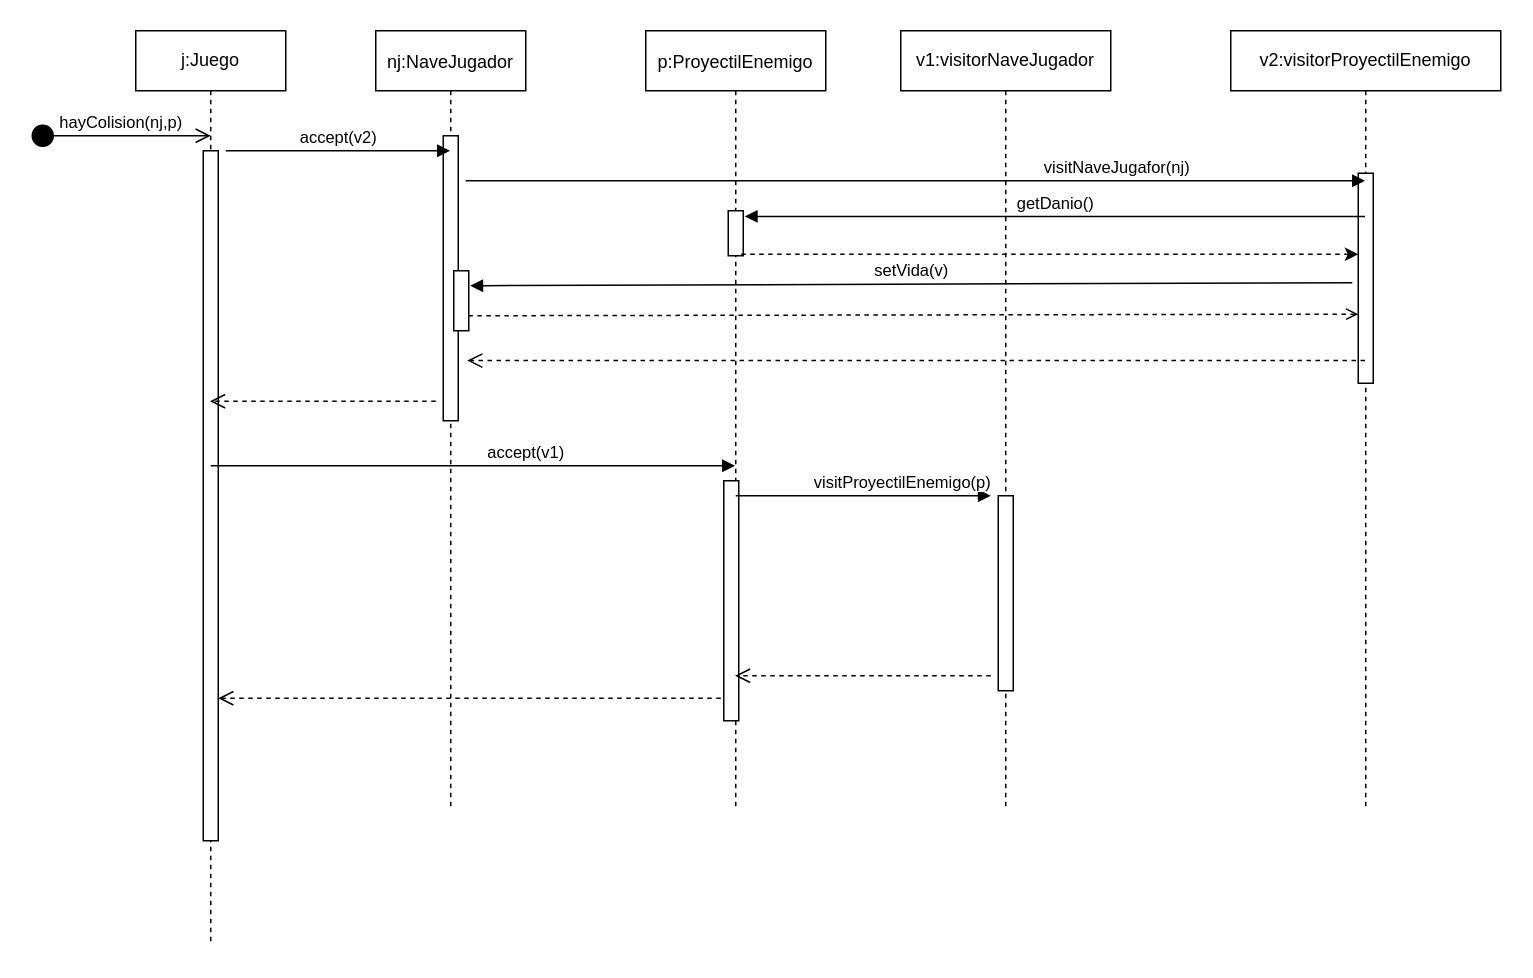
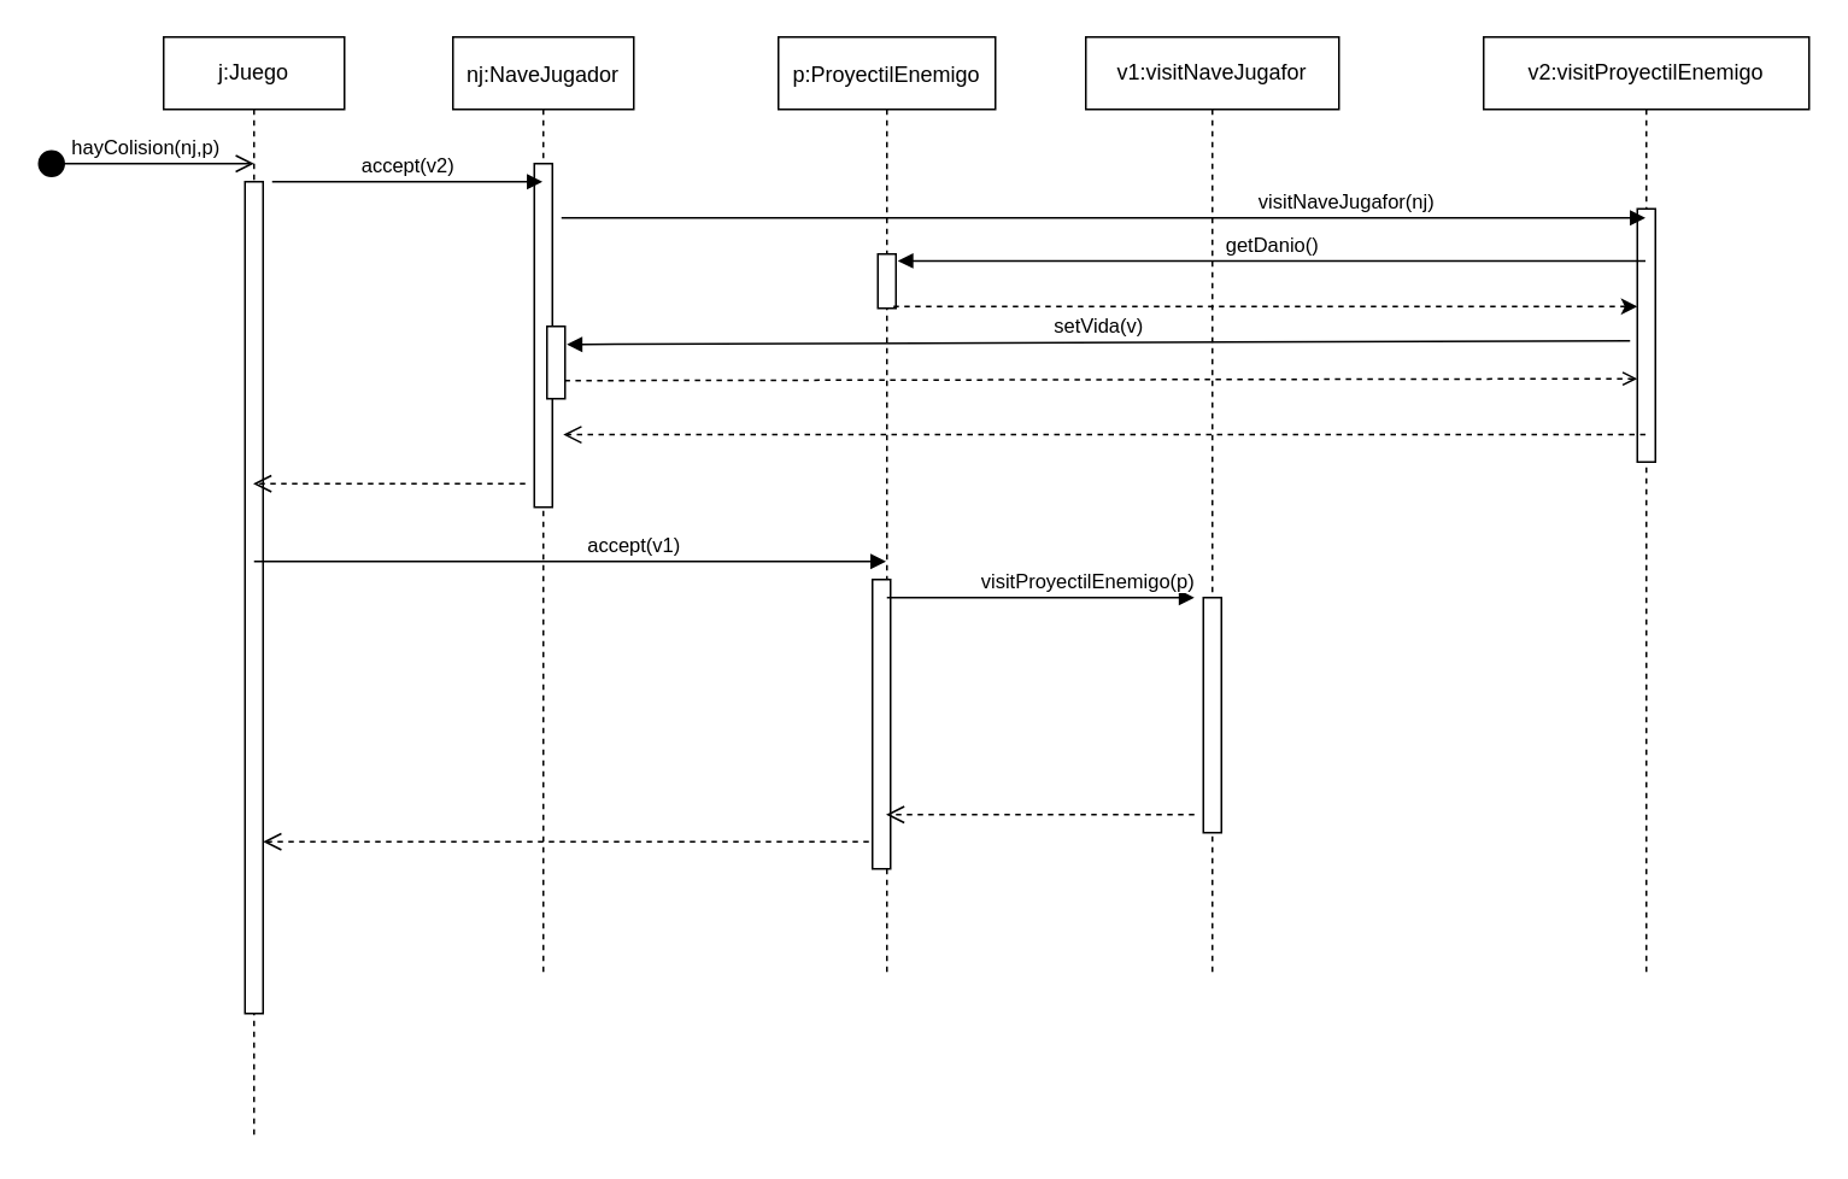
  <mxCell id="0" />
  <mxCell id="1" parent="0" />
  <mxCell id="2" value="nj:NaveJugador" style="shape=umlLifeline;perimeter=lifelinePerimeter;container=1;collapsible=0;recursiveResize=0;rounded=0;shadow=0;strokeWidth=1;" parent="1" vertex="1"><mxGeometry x="250" y="20" width="100" height="520" as="geometry" /></mxCell>
  <mxCell id="3" value="" style="points=[];perimeter=orthogonalPerimeter;rounded=0;shadow=0;strokeWidth=1;" parent="2" vertex="1"><mxGeometry x="45" y="70" width="10" height="190" as="geometry" /></mxCell>
  <mxCell id="4" value="" style="html=1;points=[];perimeter=orthogonalPerimeter;" vertex="1" parent="2"><mxGeometry x="52" y="160" width="10" height="40" as="geometry" /></mxCell>
  <mxCell id="5" value="p:ProyectilEnemigo" style="shape=umlLifeline;perimeter=lifelinePerimeter;container=1;collapsible=0;recursiveResize=0;rounded=0;shadow=0;strokeWidth=1;" parent="1" vertex="1"><mxGeometry x="430" y="20" width="120" height="520" as="geometry" /></mxCell>
  <mxCell id="6" value="" style="html=1;points=[];perimeter=orthogonalPerimeter;" parent="5" vertex="1"><mxGeometry x="52" y="300" width="10" height="160" as="geometry" /></mxCell>
  <mxCell id="7" value="" style="html=1;points=[];perimeter=orthogonalPerimeter;" vertex="1" parent="5"><mxGeometry x="55" y="120" width="10" height="30" as="geometry" /></mxCell>
  <mxCell id="8" value="j:Juego" style="shape=umlLifeline;perimeter=lifelinePerimeter;whiteSpace=wrap;html=1;container=1;collapsible=0;recursiveResize=0;outlineConnect=0;" parent="1" vertex="1"><mxGeometry x="90" y="20" width="100" height="610" as="geometry" /></mxCell>
  <mxCell id="9" value="" style="html=1;points=[];perimeter=orthogonalPerimeter;" parent="8" vertex="1"><mxGeometry x="45" y="80" width="10" height="460" as="geometry" /></mxCell>
- <mxCell id="10" value="v1:visitorNaveJugador" style="shape=umlLifeline;perimeter=lifelinePerimeter;whiteSpace=wrap;html=1;container=1;collapsible=0;recursiveResize=0;outlineConnect=0;" parent="1" vertex="1"><mxGeometry x="600" y="20" width="140" height="520" as="geometry" /></mxCell>
+ <mxCell id="10" value="v1:visitNaveJugafor" style="shape=umlLifeline;perimeter=lifelinePerimeter;whiteSpace=wrap;html=1;container=1;collapsible=0;recursiveResize=0;outlineConnect=0;" parent="1" vertex="1"><mxGeometry x="600" y="20" width="140" height="520" as="geometry" /></mxCell>
  <mxCell id="11" value="" style="html=1;points=[];perimeter=orthogonalPerimeter;" parent="10" vertex="1"><mxGeometry x="65" y="310" width="10" height="130" as="geometry" /></mxCell>
- <mxCell id="12" value="v2:visitorProyectilEnemigo" style="shape=umlLifeline;perimeter=lifelinePerimeter;whiteSpace=wrap;html=1;container=1;collapsible=0;recursiveResize=0;outlineConnect=0;" parent="1" vertex="1"><mxGeometry x="820" y="20" width="180" height="520" as="geometry" /></mxCell>
+ <mxCell id="12" value="v2:visitProyectilEnemigo" style="shape=umlLifeline;perimeter=lifelinePerimeter;whiteSpace=wrap;html=1;container=1;collapsible=0;recursiveResize=0;outlineConnect=0;" parent="1" vertex="1"><mxGeometry x="820" y="20" width="180" height="520" as="geometry" /></mxCell>
  <mxCell id="13" value="" style="html=1;points=[];perimeter=orthogonalPerimeter;" parent="12" vertex="1"><mxGeometry x="85" y="95" width="10" height="140" as="geometry" /></mxCell>
  <mxCell id="14" value="hayColision(nj,p)" style="html=1;verticalAlign=bottom;startArrow=circle;startFill=1;endArrow=open;startSize=6;endSize=8;" parent="1" edge="1"><mxGeometry width="80" relative="1" as="geometry"><mxPoint x="20" y="90" as="sourcePoint" /><mxPoint x="140" y="90" as="targetPoint" /></mxGeometry></mxCell>
  <mxCell id="15" value="accept(v2)" style="html=1;verticalAlign=bottom;endArrow=block;" parent="1" target="2" edge="1"><mxGeometry width="80" relative="1" as="geometry"><mxPoint x="150" y="100" as="sourcePoint" /><mxPoint x="230" y="100" as="targetPoint" /></mxGeometry></mxCell>
  <mxCell id="16" value="visitNaveJugafor(nj)" style="html=1;verticalAlign=bottom;endArrow=block;" parent="1" target="12" edge="1"><mxGeometry x="0.447" width="80" relative="1" as="geometry"><mxPoint x="310" y="120" as="sourcePoint" /><mxPoint x="390" y="120" as="targetPoint" /><mxPoint as="offset" /></mxGeometry></mxCell>
  <mxCell id="17" value="" style="html=1;verticalAlign=bottom;endArrow=open;dashed=1;endSize=8;" parent="1" edge="1"><mxGeometry x="0.158" y="-69" relative="1" as="geometry"><mxPoint x="290" y="267" as="sourcePoint" /><mxPoint x="139.5" y="267" as="targetPoint" /><mxPoint x="1" as="offset" /></mxGeometry></mxCell>
  <mxCell id="18" value="accept(v1)" style="html=1;verticalAlign=bottom;endArrow=block;" parent="1" target="5" edge="1"><mxGeometry x="0.202" width="80" relative="1" as="geometry"><mxPoint x="140" y="310" as="sourcePoint" /><mxPoint x="220" y="310" as="targetPoint" /><mxPoint as="offset" /></mxGeometry></mxCell>
  <mxCell id="19" value="visitProyectilEnemigo(p)" style="html=1;verticalAlign=bottom;endArrow=block;" parent="1" edge="1"><mxGeometry x="0.302" width="80" relative="1" as="geometry"><mxPoint x="490" y="330" as="sourcePoint" /><mxPoint x="660" y="330" as="targetPoint" /><mxPoint as="offset" /></mxGeometry></mxCell>
  <mxCell id="20" value="" style="html=1;verticalAlign=bottom;endArrow=open;dashed=1;endSize=8;" parent="1" edge="1"><mxGeometry relative="1" as="geometry"><mxPoint x="480" y="465" as="sourcePoint" /><mxPoint x="145" y="465" as="targetPoint" /></mxGeometry></mxCell>
  <mxCell id="21" value="" style="html=1;verticalAlign=bottom;endArrow=open;dashed=1;endSize=8;entryX=1.6;entryY=0.789;entryDx=0;entryDy=0;entryPerimeter=0;" edge="1" parent="1" source="12" target="3"><mxGeometry relative="1" as="geometry"><mxPoint x="660" y="239" as="sourcePoint" /><mxPoint x="580" y="239" as="targetPoint" /></mxGeometry></mxCell>
  <mxCell id="22" value="getDanio()" style="html=1;verticalAlign=bottom;endArrow=none;startArrow=block;startFill=1;endFill=0;exitX=1.1;exitY=0.125;exitDx=0;exitDy=0;exitPerimeter=0;" edge="1" parent="1" source="7" target="12"><mxGeometry width="80" relative="1" as="geometry"><mxPoint x="700" y="150" as="sourcePoint" /><mxPoint x="790" y="150" as="targetPoint" /></mxGeometry></mxCell>
  <mxCell id="23" value="" style="html=1;verticalAlign=bottom;endArrow=none;dashed=1;endSize=8;endFill=0;startArrow=classic;startFill=1;entryX=0.6;entryY=0.967;entryDx=0;entryDy=0;entryPerimeter=0;" edge="1" parent="1" source="13" target="7"><mxGeometry relative="1" as="geometry"><mxPoint x="650" y="170" as="sourcePoint" /><mxPoint x="570" y="170" as="targetPoint" /></mxGeometry></mxCell>
  <mxCell id="24" value="setVida(v)" style="html=1;verticalAlign=bottom;endArrow=none;startArrow=block;startFill=1;endFill=0;entryX=-0.4;entryY=0.521;entryDx=0;entryDy=0;entryPerimeter=0;exitX=1.1;exitY=0.25;exitDx=0;exitDy=0;exitPerimeter=0;" edge="1" parent="1" source="4" target="13"><mxGeometry width="80" relative="1" as="geometry"><mxPoint x="680" y="190" as="sourcePoint" /><mxPoint x="760" y="190" as="targetPoint" /></mxGeometry></mxCell>
  <mxCell id="25" value="" style="html=1;verticalAlign=bottom;endArrow=none;dashed=1;endSize=8;startArrow=open;startFill=0;endFill=0;entryX=1;entryY=0.75;entryDx=0;entryDy=0;entryPerimeter=0;exitX=0;exitY=0.671;exitDx=0;exitDy=0;exitPerimeter=0;" edge="1" parent="1" source="13" target="4"><mxGeometry relative="1" as="geometry"><mxPoint x="897" y="210" as="sourcePoint" /><mxPoint x="362" y="210" as="targetPoint" /></mxGeometry></mxCell>
  <mxCell id="26" value="" style="html=1;verticalAlign=bottom;endArrow=open;dashed=1;endSize=8;" edge="1" parent="1" target="5"><mxGeometry relative="1" as="geometry"><mxPoint x="660" y="450" as="sourcePoint" /><mxPoint x="580" y="450" as="targetPoint" /></mxGeometry></mxCell>
